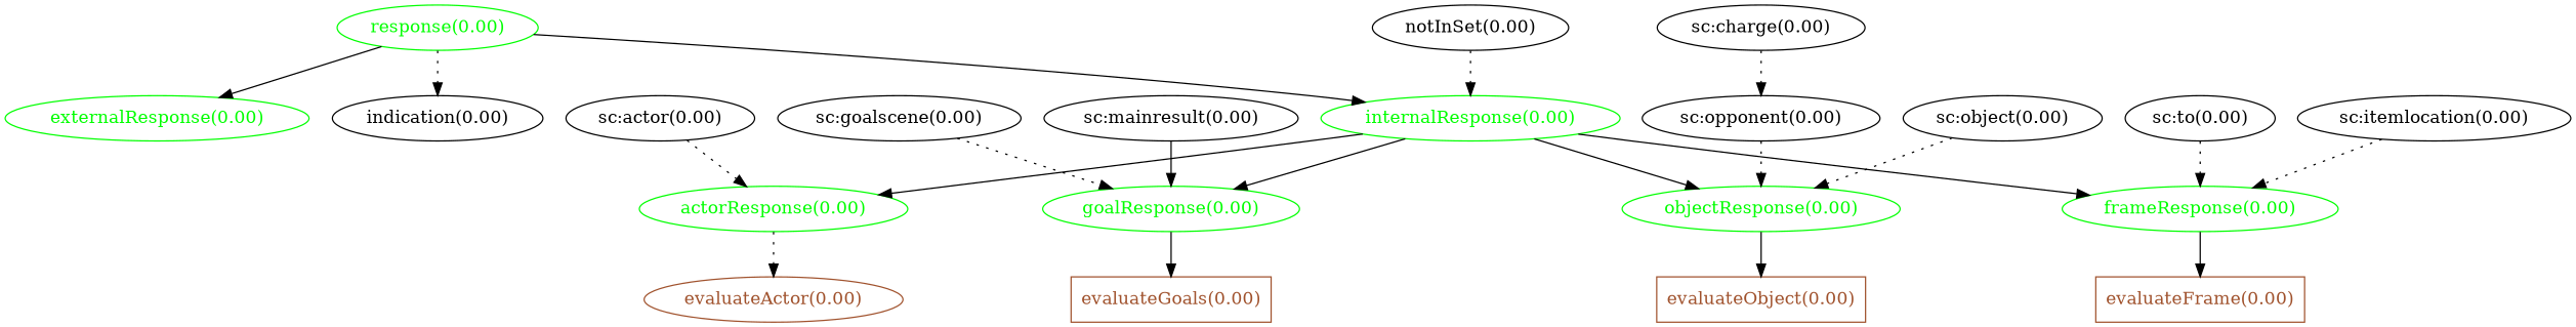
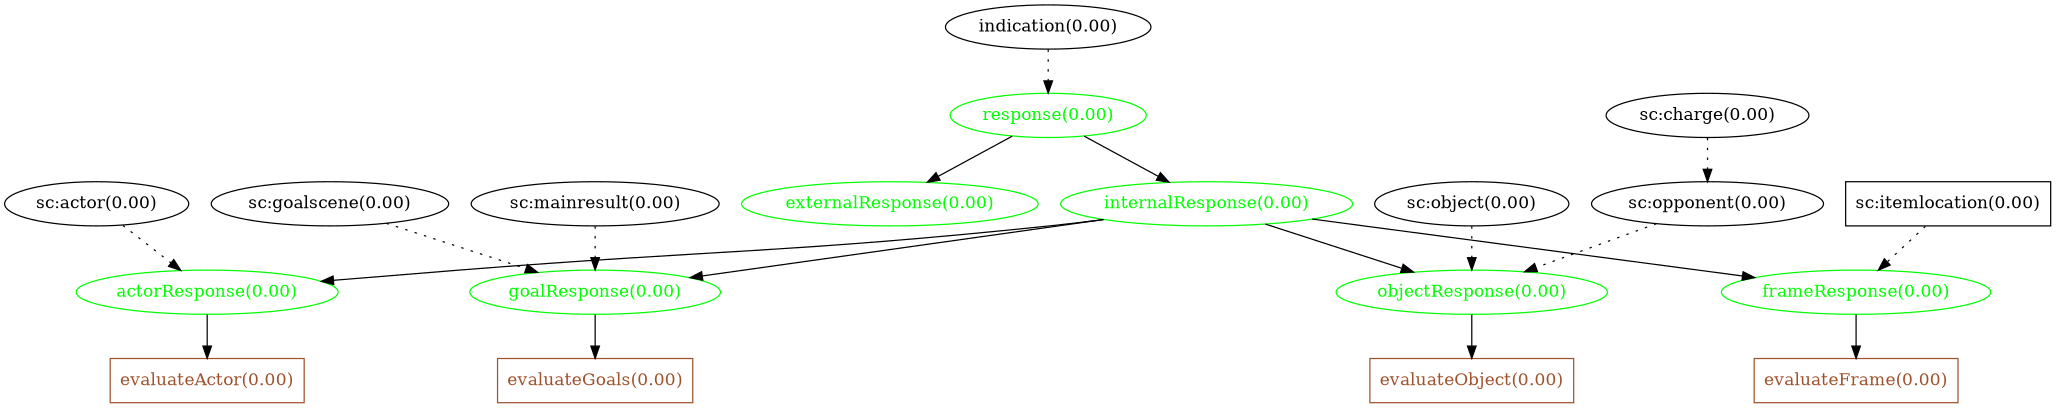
  digraph {
    "response(0.00)" [color=green fontcolor=green shape=ellipse]
    "internalResponse(0.00)" [color=green fontcolor=green shape=ellipse]
    "externalResponse(0.00)" [color=green fontcolor=green shape=ellipse]
    "actorResponse(0.00)" [color=green fontcolor=green shape=ellipse]
    "goalResponse(0.00)" [color=green fontcolor=green shape=ellipse]
    "objectResponse(0.00)" [color=green fontcolor=green shape=ellipse]
    "frameResponse(0.00)" [color=green fontcolor=green shape=ellipse]
-   "evaluateActor(0.00)" [color=sienna fontcolor=sienna shape=ellipse]
+   "evaluateActor(0.00)" [color=sienna fontcolor=sienna shape=rectangle]
    "evaluateGoals(0.00)" [color=sienna fontcolor=sienna shape=rectangle]
    "evaluateObject(0.00)" [color=sienna fontcolor=sienna shape=rectangle]
    "evaluateFrame(0.00)" [color=sienna fontcolor=sienna shape=rectangle]
    "indication(0.00)"
-   "notInSet(0.00)"
    "sc:charge(0.00)"
    "sc:opponent(0.00)"
    "sc:actor(0.00)"
    "sc:goalscene(0.00)"
    "sc:mainresult(0.00)"
    "sc:object(0.00)"
-   "sc:to(0.00)"
-   "sc:itemlocation(0.00)"
+   "sc:itemlocation(0.00)" [shape=box]
    "response(0.00)" -> "internalResponse(0.00)"
    "response(0.00)" -> "externalResponse(0.00)"
    "internalResponse(0.00)" -> "actorResponse(0.00)"
    "internalResponse(0.00)" -> "goalResponse(0.00)"
    "internalResponse(0.00)" -> "objectResponse(0.00)"
    "internalResponse(0.00)" -> "frameResponse(0.00)"
-   "actorResponse(0.00)" -> "evaluateActor(0.00)" [style=dotted]
+   "actorResponse(0.00)" -> "evaluateActor(0.00)"
    "goalResponse(0.00)" -> "evaluateGoals(0.00)"
    "objectResponse(0.00)" -> "evaluateObject(0.00)"
    "frameResponse(0.00)" -> "evaluateFrame(0.00)"
-   "response(0.00)" -> "indication(0.00)" [style=dotted]
-   "notInSet(0.00)" -> "internalResponse(0.00)" [style=dotted]
+   "indication(0.00)" -> "response(0.00)" [style=dotted]
    "sc:charge(0.00)" -> "sc:opponent(0.00)" [style=dotted]
    "sc:opponent(0.00)" -> "objectResponse(0.00)" [style=dotted]
    "sc:actor(0.00)" -> "actorResponse(0.00)" [style=dotted]
    "sc:goalscene(0.00)" -> "goalResponse(0.00)" [style=dotted]
-   "sc:mainresult(0.00)" -> "goalResponse(0.00)" [style=solid]
+   "sc:mainresult(0.00)" -> "goalResponse(0.00)" [style=dotted]
    "sc:object(0.00)" -> "objectResponse(0.00)" [style=dotted]
-   "sc:to(0.00)" -> "frameResponse(0.00)" [style=dotted]
    "sc:itemlocation(0.00)" -> "frameResponse(0.00)" [style=dotted]
  }
